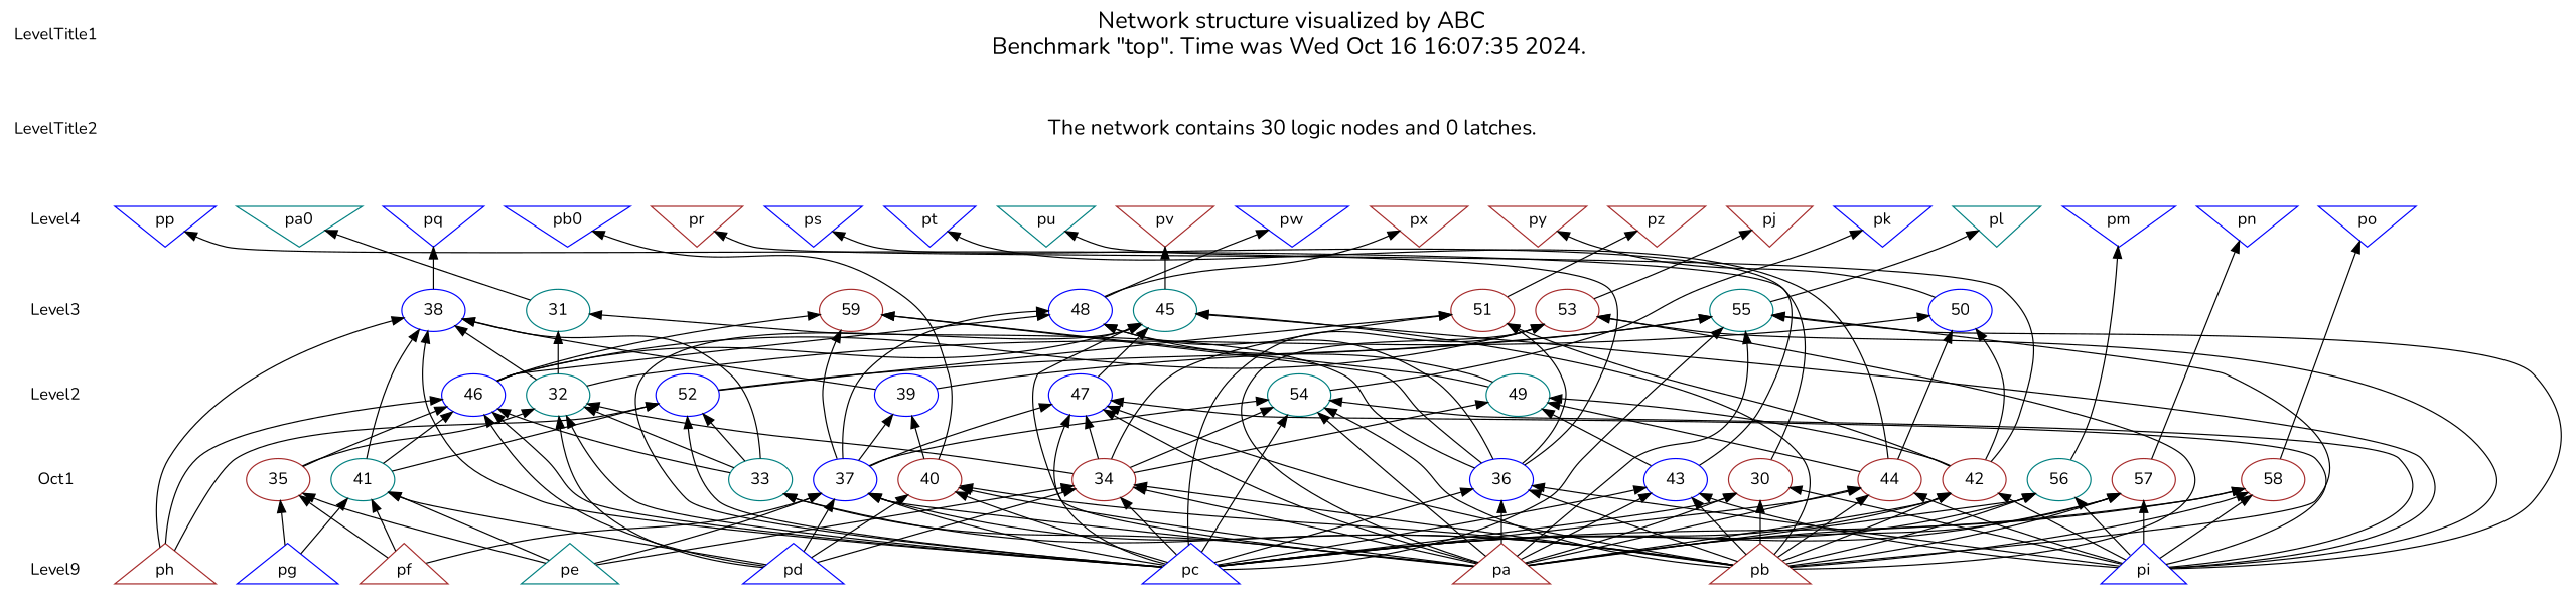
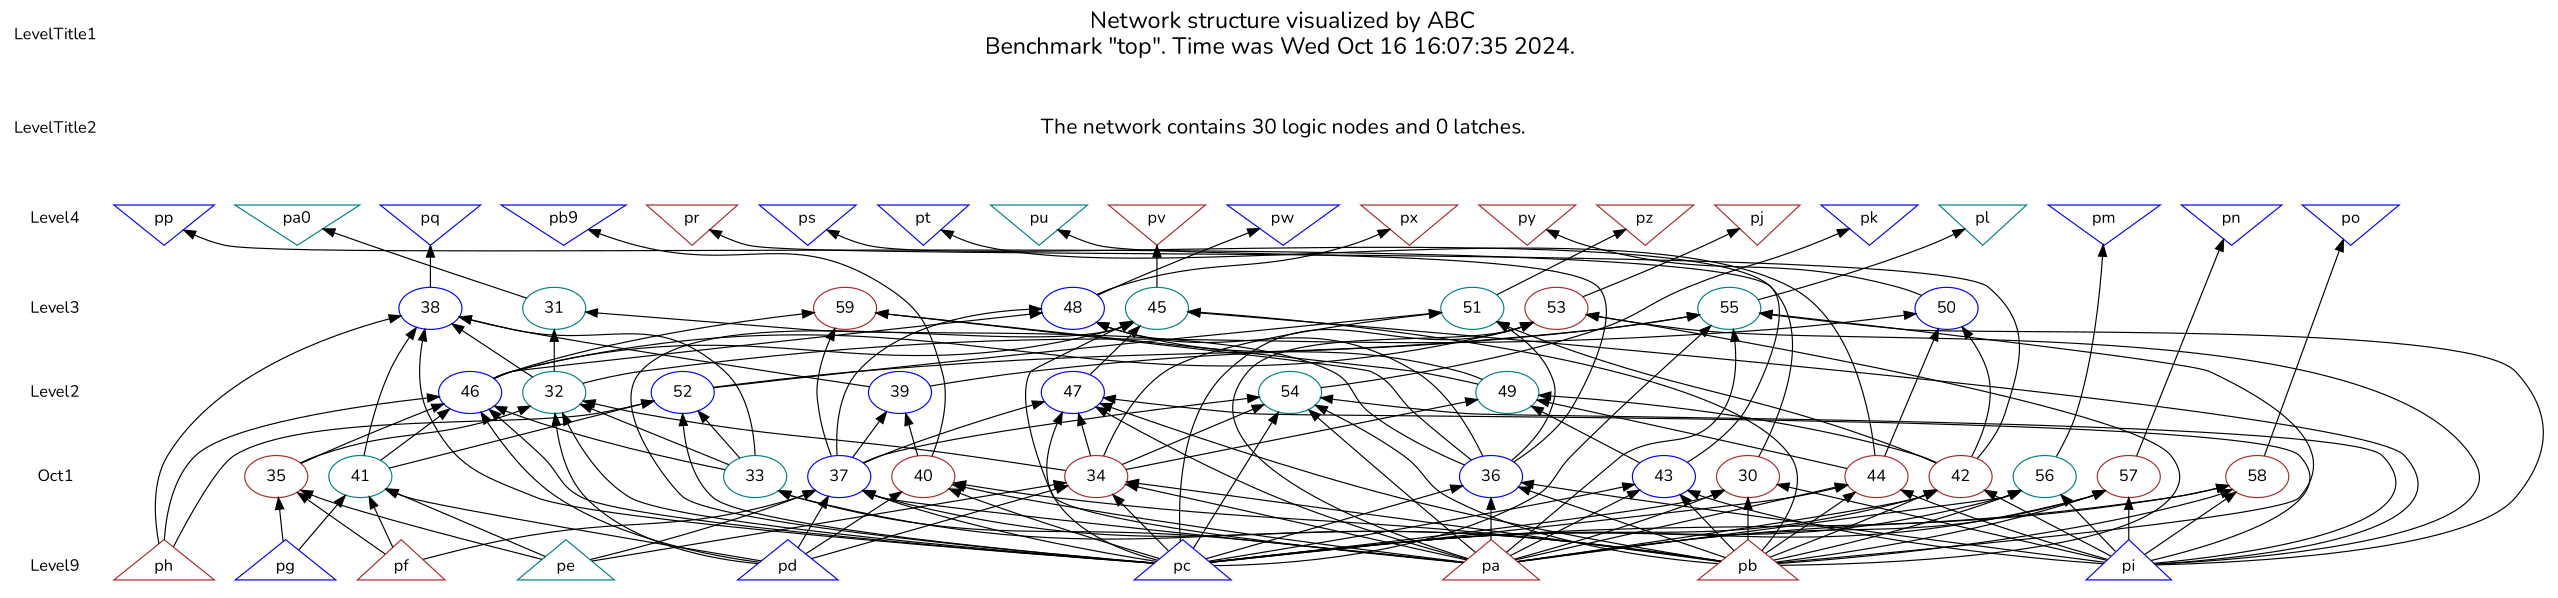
  digraph {
    fontname=Nunito
    node [color=blue fontname=Nunito shape=ellipse]
    edge [dir=back fontname=Nunito style=solid]
    LevelTitle1 [color=brown shape=plaintext]
    LevelTitle2 [color=teal shape=plaintext]
    Level4 [color=teal shape=plaintext]
    Level3 [color=teal shape=plaintext]
    Level2 [color=teal shape=plaintext]
    n6 [label=Oct1 shape=plaintext]
    n7 [color=teal label=Level9 shape=plaintext]
    n8 [fontsize=20 label="Network structure visualized by ABC\nBenchmark \"top\". Time was Wed Oct 16 16:07:35 2024. " shape=plaintext]
    n9 [color=brown fontsize=18 label="The network contains 30 logic nodes and 0 latches.\n" shape=plaintext]
    n10 [fillcolor=coral label=pp shape=invtriangle]
    n11 [color=teal fillcolor=coral label=pa0 shape=invtriangle]
    n12 [fillcolor=coral label=pq shape=invtriangle]
-   n13 [fillcolor=coral label=pb0 shape=invtriangle]
+   n13 [fillcolor=coral label=pb9 shape=invtriangle]
    n14 [color=brown fillcolor=coral label=pr shape=invtriangle]
    n15 [fillcolor=coral label=ps shape=invtriangle]
    n16 [fillcolor=coral label=pt shape=invtriangle]
    n17 [color=teal fillcolor=coral label=pu shape=invtriangle]
    n18 [color=brown fillcolor=coral label=pv shape=invtriangle]
    n19 [fillcolor=coral label=pw shape=invtriangle]
    n20 [color=brown fillcolor=coral label=px shape=invtriangle]
    n21 [color=brown fillcolor=coral label=py shape=invtriangle]
    n22 [color=brown fillcolor=coral label=pz shape=invtriangle]
    n23 [color=brown fillcolor=coral label=pj shape=invtriangle]
    n24 [fillcolor=coral label=pk shape=invtriangle]
    n25 [color=teal fillcolor=coral label=pl shape=invtriangle]
    n26 [fillcolor=coral label=pm shape=invtriangle]
    n27 [fillcolor=coral label=pn shape=invtriangle]
    n28 [fillcolor=coral label=po shape=invtriangle]
    n29 [color=teal label="31\n"]
    n30 [label="38\n"]
    n31 [color=teal label="45\n"]
    n32 [label="48\n"]
    n33 [label="50\n"]
-   n34 [color=brown label="51\n"]
+   n34 [color=teal label="51\n"]
    n35 [color=brown label="53\n"]
    n36 [color=teal label="55\n"]
    n37 [color=brown label="59\n"]
    n38 [color=teal label="32\n"]
    n39 [label="39\n"]
    n40 [label="46\n"]
    n41 [label="47\n"]
    n42 [color=teal label="49\n"]
    n43 [label="52\n"]
    n44 [color=teal label="54\n"]
    n45 [color=brown label="30\n"]
    n46 [color=teal label="33\n"]
    n47 [color=brown label="34\n"]
    n48 [color=brown label="35\n"]
    n49 [label="36\n"]
    n50 [label="37\n"]
    n51 [color=brown label="40\n"]
    n52 [color=teal label="41\n"]
    n53 [color=brown label="42\n"]
    n54 [label="43\n"]
    n55 [color=brown label="44\n"]
    n56 [color=teal label="56\n"]
    n57 [color=brown label="57\n"]
    n58 [color=brown label="58\n"]
    n59 [color=brown fillcolor=coral label=pa shape=triangle]
    n60 [color=brown fillcolor=coral label=pb shape=triangle]
    n61 [fillcolor=coral label=pc shape=triangle]
    n62 [fillcolor=coral label=pd shape=triangle]
    n63 [color=teal fillcolor=coral label=pe shape=triangle]
    n64 [color=brown fillcolor=coral label=pf shape=triangle]
    n65 [fillcolor=coral label=pg shape=triangle]
    n66 [color=brown fillcolor=coral label=ph shape=triangle]
    n67 [fillcolor=coral label=pi shape=triangle]
    subgraph sub_1 {
      LevelTitle1
      LevelTitle2
      Level4
      Level3
      Level2
      n6
      n7
    }
    subgraph sub_2 {
      rank=same
      LevelTitle1
      n8
    }
    subgraph sub_3 {
      rank=same
      LevelTitle2
      n9
    }
    subgraph sub_4 {
      rank=same
      Level4
      n10
      n11
      n12
      n13
      n14
      n15
      n16
      n17
      n18
      n19
      n20
      n21
      n22
      n23
      n24
      n25
      n26
      n27
      n28
    }
    subgraph sub_5 {
      rank=same
      Level3
      n29
      n30
      n31
      n32
      n33
      n34
      n35
      n36
      n37
    }
    subgraph sub_6 {
      rank=same
      Level2
      n38
      n39
      n40
      n41
      n42
      n43
      n44
    }
    subgraph sub_7 {
      rank=same
      n6
      n45
      n46
      n47
      n48
      n49
      n50
      n51
      n52
      n53
      n54
      n55
      n56
      n57
      n58
    }
    subgraph sub_8 {
      rank=same
      n7
      n59
      n60
      n61
      n62
      n63
      n64
      n65
      n66
      n67
    }
    LevelTitle1 -> LevelTitle2 [style=invis]
    LevelTitle2 -> Level4 [style=invis]
    Level4 -> Level3 [style=invis]
    Level3 -> Level2 [style=invis]
    Level2 -> n6 [style=invis]
    n6 -> n7 [style=invis]
    n8 -> n9 [style=invis]
    n9 -> n10 [style=invis]
    n9 -> n11 [style=invis]
    n9 -> n12 [style=invis]
    n9 -> n13 [style=invis]
    n9 -> n14 [style=invis]
    n9 -> n15 [style=invis]
    n9 -> n16 [style=invis]
    n9 -> n17 [style=invis]
    n9 -> n18 [style=invis]
    n9 -> n19 [style=invis]
    n9 -> n20 [style=invis]
    n9 -> n21 [style=invis]
    n9 -> n22 [style=invis]
    n9 -> n23 [style=invis]
    n9 -> n24 [style=invis]
    n9 -> n25 [style=invis]
    n9 -> n26 [style=invis]
    n9 -> n27 [style=invis]
    n9 -> n28 [style=invis]
    n10 -> n11 [style=invis]
    n10 -> n45
    n11 -> n12 [style=invis]
    n11 -> n29
    n12 -> n13 [style=invis]
    n12 -> n30
    n13 -> n14 [style=invis]
    n13 -> n51
    n14 -> n15 [style=invis]
    n14 -> n53
    n15 -> n16 [style=invis]
    n15 -> n54
    n16 -> n17 [style=invis]
    n16 -> n55
    n17 -> n18 [style=invis]
    n17 -> n49
    n18 -> n19 [style=invis]
    n18 -> n31
    n19 -> n20 [style=invis]
    n19 -> n32
    n20 -> n21 [style=invis]
    n20 -> n32
    n21 -> n22 [style=invis]
    n21 -> n33
    n22 -> n23 [style=invis]
    n22 -> n34
    n23 -> n24 [style=invis]
    n23 -> n35
    n24 -> n25 [style=invis]
    n24 -> n44
    n25 -> n26 [style=invis]
    n25 -> n36
    n26 -> n27 [style=invis]
    n26 -> n56
    n27 -> n28 [style=invis]
    n27 -> n57
    n28 -> n58
    n29 -> n38
    n29 -> n49
    n30 -> n38
    n30 -> n39
    n30 -> n46
    n30 -> n52
    n30 -> n61
    n30 -> n66
    n31 -> n40
    n31 -> n41
    n31 -> n59
    n31 -> n60
    n31 -> n61
    n31 -> n67
    n32 -> n40
    n32 -> n42
    n32 -> n49
    n32 -> n50
    n33 -> n38
    n33 -> n53
    n33 -> n55
    n34 -> n43
    n34 -> n47
    n34 -> n49
    n34 -> n53
    n35 -> n40
    n35 -> n59
    n35 -> n60
    n35 -> n61
    n35 -> n67
    n36 -> n39
    n36 -> n43
    n36 -> n59
    n36 -> n60
    n36 -> n61
    n36 -> n67
    n37 -> n40
    n37 -> n42
    n37 -> n49
    n37 -> n50
    n38 -> n46
    n38 -> n47
    n38 -> n48
    n38 -> n61
    n38 -> n62
    n39 -> n50
    n39 -> n51
    n40 -> n46
    n40 -> n48
    n40 -> n52
    n40 -> n61
    n40 -> n62
    n40 -> n66
    n41 -> n47
    n41 -> n50
    n41 -> n59
    n41 -> n60
    n41 -> n61
    n41 -> n67
    n42 -> n47
    n42 -> n53
    n42 -> n54
    n42 -> n55
    n43 -> n46
    n43 -> n52
    n43 -> n61
    n43 -> n66
    n44 -> n47
    n44 -> n50
    n44 -> n59
    n44 -> n60
    n44 -> n61
    n44 -> n67
    n45 -> n59
    n45 -> n60
    n45 -> n61
    n45 -> n67
    n46 -> n59
    n46 -> n60
    n47 -> n59
    n47 -> n60
    n47 -> n61
    n47 -> n62
    n47 -> n63
    n48 -> n63
    n48 -> n64
    n48 -> n65
    n49 -> n59
    n49 -> n60
    n49 -> n61
    n49 -> n67
    n50 -> n59
    n50 -> n60
    n50 -> n61
    n50 -> n62
    n50 -> n63
    n50 -> n64
    n51 -> n59
    n51 -> n60
    n51 -> n61
    n51 -> n62
    n52 -> n62
    n52 -> n63
    n52 -> n64
    n52 -> n65
    n53 -> n59
    n53 -> n60
    n53 -> n61
    n53 -> n67
    n54 -> n59
    n54 -> n60
    n54 -> n61
    n54 -> n67
    n55 -> n59
    n55 -> n60
    n55 -> n61
    n55 -> n67
    n56 -> n59
    n56 -> n60
    n56 -> n61
    n56 -> n67
    n57 -> n59
    n57 -> n60
    n57 -> n61
    n57 -> n67
    n58 -> n59
    n58 -> n60
    n58 -> n61
    n58 -> n67
  }
